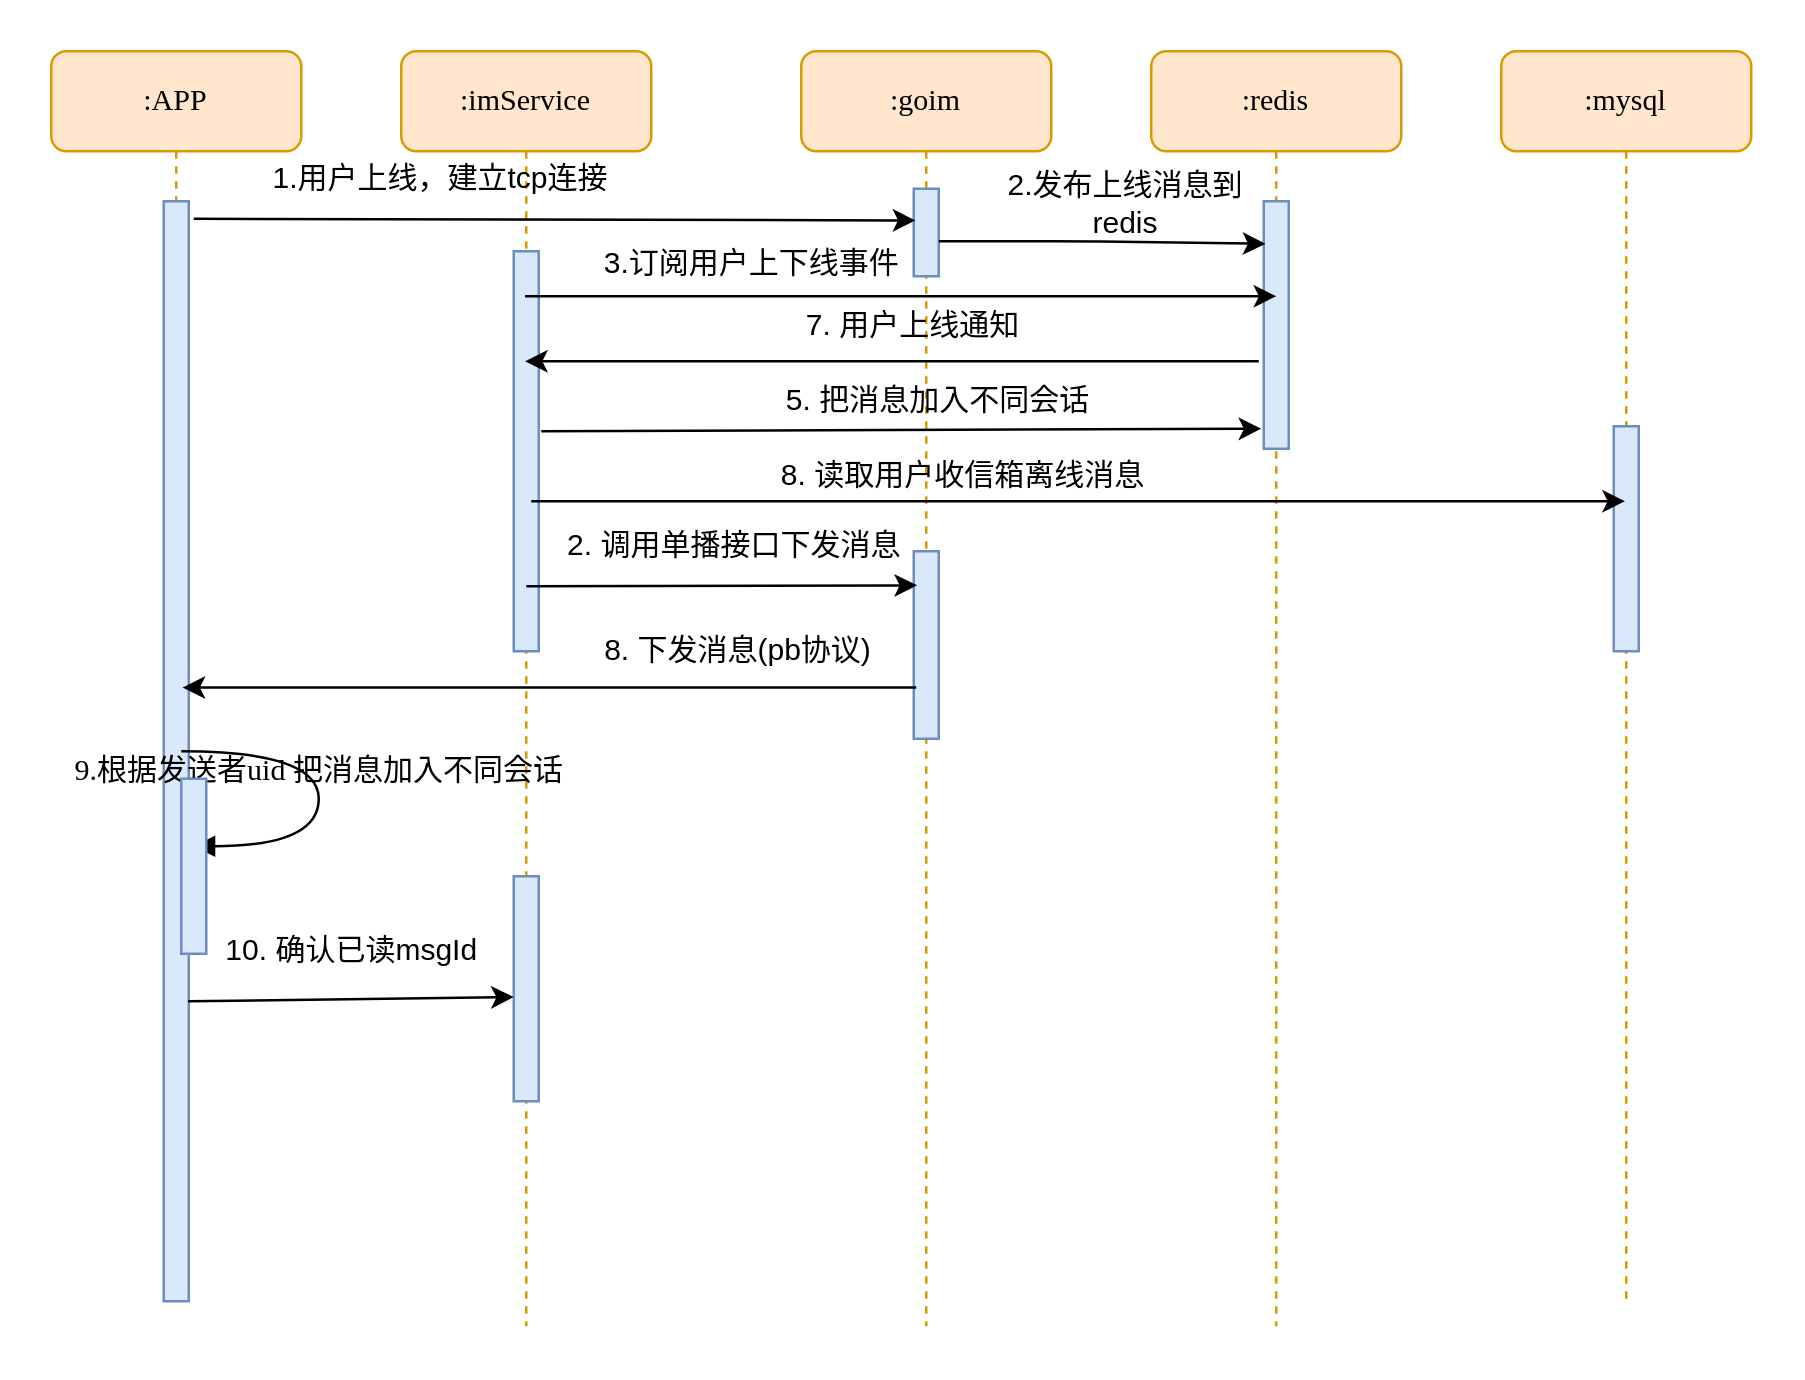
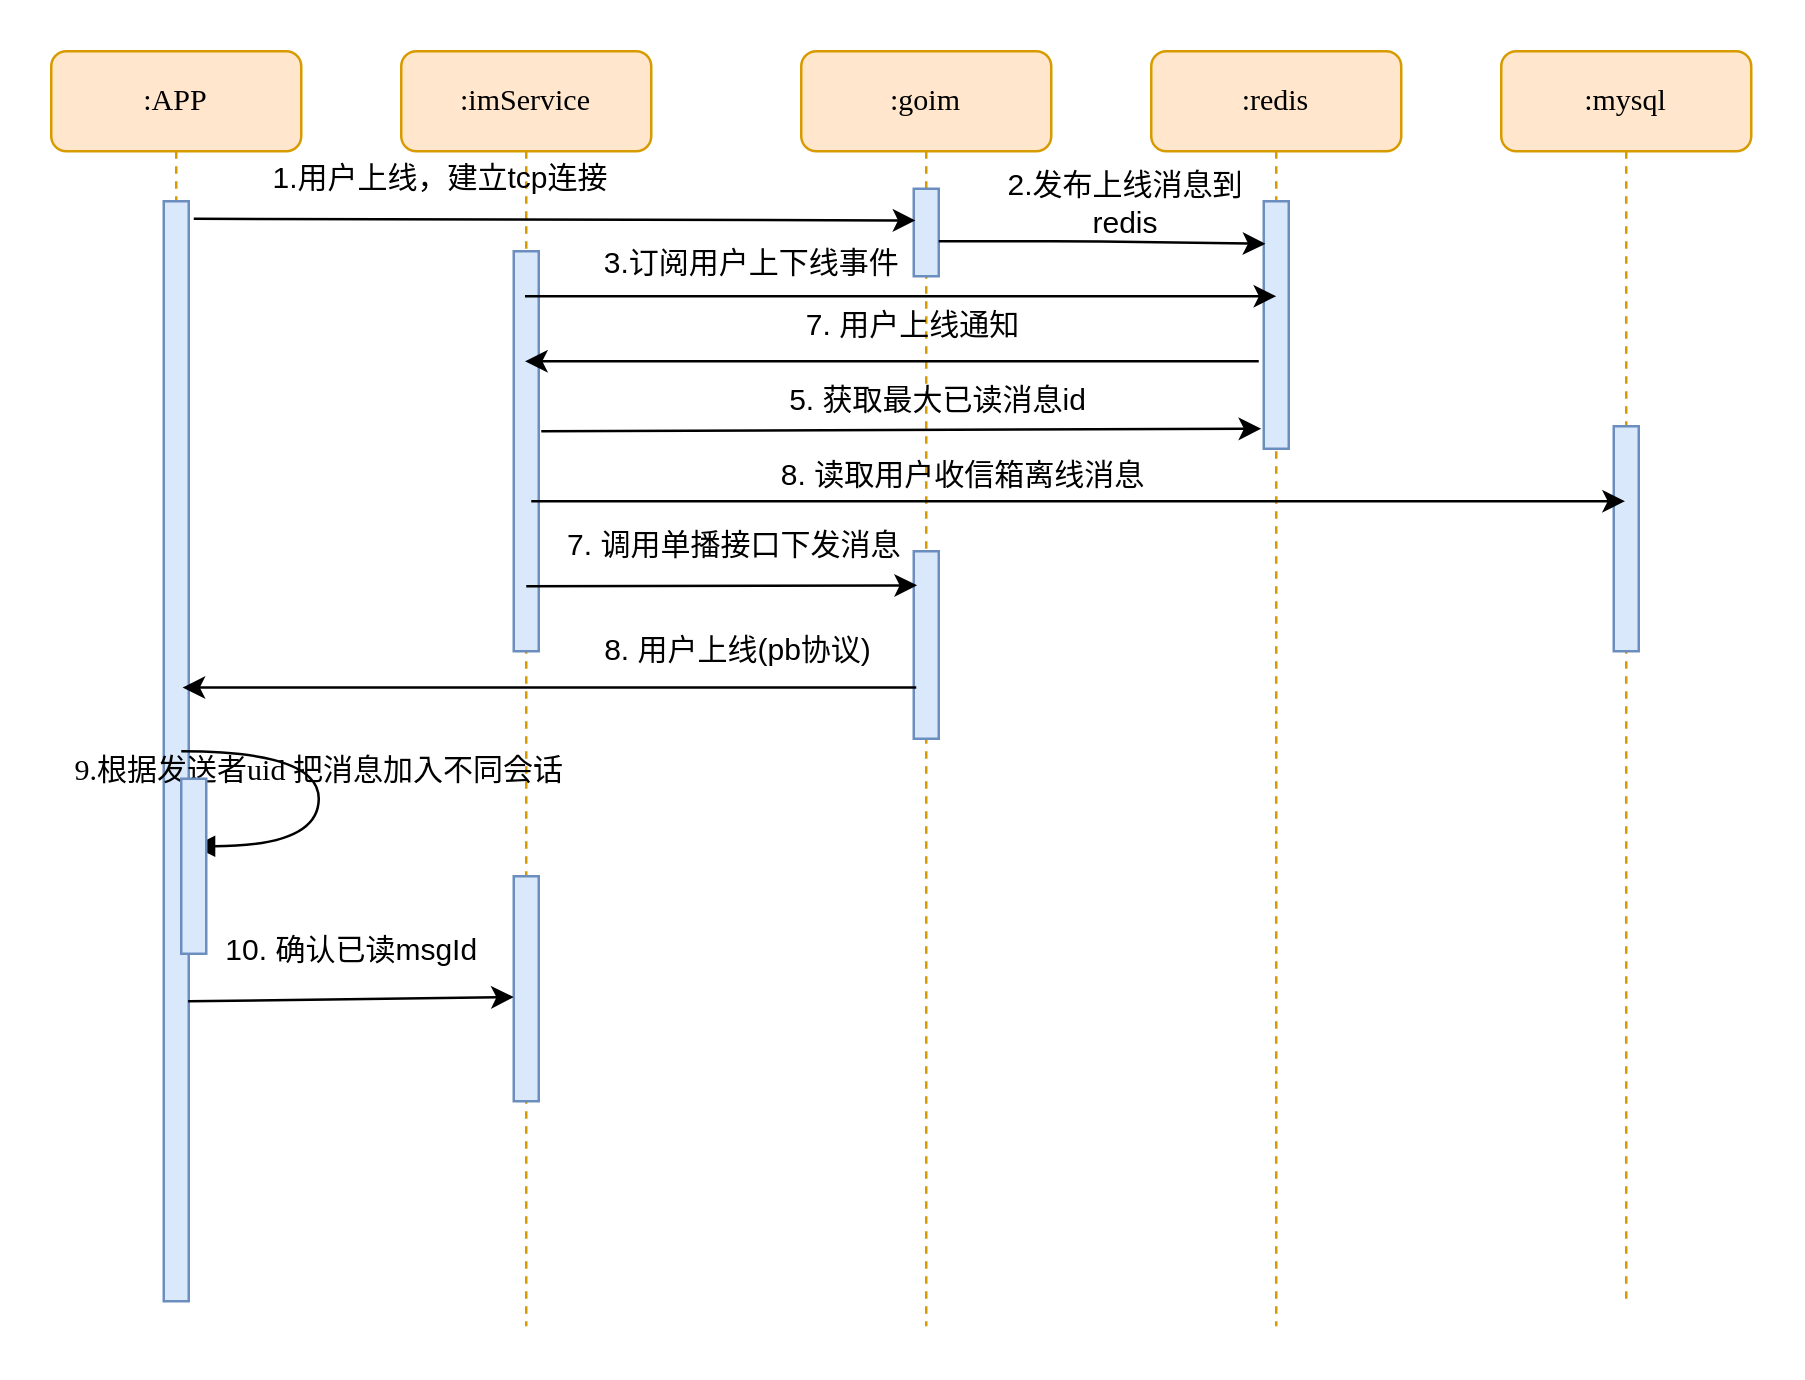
  <mxCell id="0" />
  <mxCell id="1" parent="0" />
  <mxCell id="2" value=":imService" style="shape=umlLifeline;perimeter=lifelinePerimeter;whiteSpace=wrap;html=1;container=1;collapsible=0;recursiveResize=0;outlineConnect=0;rounded=1;shadow=0;comic=0;labelBackgroundColor=none;strokeWidth=1;fontFamily=Verdana;fontSize=12;align=center;fillColor=#ffe6cc;strokeColor=#d79b00;" parent="1" vertex="1"><mxGeometry x="160" y="20" width="100" height="510" as="geometry" /></mxCell>
  <mxCell id="3" value="" style="html=1;points=[];perimeter=orthogonalPerimeter;rounded=0;shadow=0;comic=0;labelBackgroundColor=none;strokeWidth=1;fontFamily=Verdana;fontSize=12;align=center;fillColor=#dae8fc;strokeColor=#6c8ebf;" parent="2" vertex="1"><mxGeometry x="45" y="80" width="10" height="160" as="geometry" /></mxCell>
  <mxCell id="4" value="" style="html=1;points=[];perimeter=orthogonalPerimeter;rounded=0;shadow=0;comic=0;labelBackgroundColor=none;strokeWidth=1;fontFamily=Verdana;fontSize=12;align=center;fillColor=#dae8fc;strokeColor=#6c8ebf;" vertex="1" parent="2"><mxGeometry x="45" y="330" width="10" height="90" as="geometry" /></mxCell>
  <mxCell id="5" value=":goim" style="shape=umlLifeline;perimeter=lifelinePerimeter;whiteSpace=wrap;html=1;container=1;collapsible=0;recursiveResize=0;outlineConnect=0;rounded=1;shadow=0;comic=0;labelBackgroundColor=none;strokeWidth=1;fontFamily=Verdana;fontSize=12;align=center;fillColor=#ffe6cc;strokeColor=#d79b00;" parent="1" vertex="1"><mxGeometry x="320" y="20" width="100" height="510" as="geometry" /></mxCell>
  <mxCell id="6" value="" style="html=1;points=[];perimeter=orthogonalPerimeter;rounded=0;shadow=0;comic=0;labelBackgroundColor=none;strokeWidth=1;fontFamily=Verdana;fontSize=12;align=center;fillColor=#dae8fc;strokeColor=#6c8ebf;" parent="5" vertex="1"><mxGeometry x="45" y="200" width="10" height="75" as="geometry" /></mxCell>
  <mxCell id="7" value="" style="html=1;points=[];perimeter=orthogonalPerimeter;rounded=0;shadow=0;comic=0;labelBackgroundColor=none;strokeWidth=1;fontFamily=Verdana;fontSize=12;align=center;fillColor=#dae8fc;strokeColor=#6c8ebf;" parent="5" vertex="1"><mxGeometry x="45" y="55" width="10" height="35" as="geometry" /></mxCell>
  <mxCell id="8" value=":redis" style="shape=umlLifeline;perimeter=lifelinePerimeter;whiteSpace=wrap;html=1;container=1;collapsible=0;recursiveResize=0;outlineConnect=0;rounded=1;shadow=0;comic=0;labelBackgroundColor=none;strokeWidth=1;fontFamily=Verdana;fontSize=12;align=center;fillColor=#ffe6cc;strokeColor=#d79b00;" parent="1" vertex="1"><mxGeometry x="460" y="20" width="100" height="510" as="geometry" /></mxCell>
  <mxCell id="9" value="" style="html=1;points=[];perimeter=orthogonalPerimeter;rounded=0;shadow=0;comic=0;labelBackgroundColor=none;strokeWidth=1;fontFamily=Verdana;fontSize=12;align=center;fillColor=#dae8fc;strokeColor=#6c8ebf;" parent="8" vertex="1"><mxGeometry x="45" y="60" width="10" height="99" as="geometry" /></mxCell>
  <mxCell id="10" value=":mysql" style="shape=umlLifeline;perimeter=lifelinePerimeter;whiteSpace=wrap;html=1;container=1;collapsible=0;recursiveResize=0;outlineConnect=0;rounded=1;shadow=0;comic=0;labelBackgroundColor=none;strokeWidth=1;fontFamily=Verdana;fontSize=12;align=center;fillColor=#ffe6cc;strokeColor=#d79b00;" parent="1" vertex="1"><mxGeometry x="600" y="20" width="100" height="500" as="geometry" /></mxCell>
  <mxCell id="11" value=":APP" style="shape=umlLifeline;perimeter=lifelinePerimeter;whiteSpace=wrap;html=1;container=1;collapsible=0;recursiveResize=0;outlineConnect=0;rounded=1;shadow=0;comic=0;labelBackgroundColor=none;strokeWidth=1;fontFamily=Verdana;fontSize=12;align=center;fillColor=#ffe6cc;strokeColor=#d79b00;" parent="1" vertex="1"><mxGeometry x="20" y="20" width="100" height="500" as="geometry" /></mxCell>
  <mxCell id="12" value="" style="html=1;points=[];perimeter=orthogonalPerimeter;rounded=0;shadow=0;comic=0;labelBackgroundColor=none;strokeWidth=1;fontFamily=Verdana;fontSize=12;align=center;fillColor=#dae8fc;strokeColor=#6c8ebf;" parent="11" vertex="1"><mxGeometry x="45" y="60" width="10" height="440" as="geometry" /></mxCell>
  <mxCell id="13" value="" style="html=1;points=[];perimeter=orthogonalPerimeter;rounded=0;shadow=0;comic=0;labelBackgroundColor=none;strokeWidth=1;fontFamily=Verdana;fontSize=12;align=center;fillColor=#dae8fc;strokeColor=#6c8ebf;" parent="1" vertex="1"><mxGeometry x="645" y="170" width="10" height="90" as="geometry" /></mxCell>
  <mxCell id="14" value="9.根据发送者uid 把消息加入不同会话" style="html=1;verticalAlign=bottom;endArrow=block;labelBackgroundColor=none;fontFamily=Verdana;fontSize=12;elbow=vertical;edgeStyle=orthogonalEdgeStyle;curved=1;entryX=1;entryY=0.286;entryPerimeter=0;exitX=1.038;exitY=0.345;exitPerimeter=0;" parent="1" edge="1"><mxGeometry relative="1" as="geometry"><mxPoint x="72" y="300" as="sourcePoint" /><mxPoint x="77" y="338" as="targetPoint" /><Array as="points"><mxPoint x="127" y="300" /><mxPoint x="127" y="338" /></Array></mxGeometry></mxCell>
  <mxCell id="15" value="" style="html=1;points=[];perimeter=orthogonalPerimeter;rounded=0;shadow=0;comic=0;labelBackgroundColor=none;strokeWidth=1;fontFamily=Verdana;fontSize=12;align=center;fillColor=#dae8fc;strokeColor=#6c8ebf;" parent="1" vertex="1"><mxGeometry x="72" y="311" width="10" height="70" as="geometry" /></mxCell>
  <mxCell id="16" value="" style="endArrow=classic;html=1;entryX=0.133;entryY=0.182;entryDx=0;entryDy=0;entryPerimeter=0;" parent="1" target="6" edge="1"><mxGeometry width="50" height="50" relative="1" as="geometry"><mxPoint x="210" y="234" as="sourcePoint" /><mxPoint x="360" y="235" as="targetPoint" /></mxGeometry></mxCell>
- <mxCell id="17" value="2. 调用单播接口下发消息" style="text;html=1;strokeColor=none;fillColor=none;align=center;verticalAlign=middle;whiteSpace=wrap;rounded=0;" parent="1" vertex="1"><mxGeometry x="217" y="208" width="153" height="20" as="geometry" /></mxCell>
+ <mxCell id="17" value="7. 调用单播接口下发消息" style="text;html=1;strokeColor=none;fillColor=none;align=center;verticalAlign=middle;whiteSpace=wrap;rounded=0;" parent="1" vertex="1"><mxGeometry x="217" y="208" width="153" height="20" as="geometry" /></mxCell>
  <mxCell id="18" value="" style="endArrow=classic;html=1;" parent="1" target="10" edge="1"><mxGeometry width="50" height="50" relative="1" as="geometry"><mxPoint x="212" y="200" as="sourcePoint" /><mxPoint x="634" y="200" as="targetPoint" /></mxGeometry></mxCell>
- <mxCell id="19" value="8. 下发消息(pb协议)" style="text;html=1;strokeColor=none;fillColor=none;align=center;verticalAlign=middle;whiteSpace=wrap;rounded=0;" parent="1" vertex="1"><mxGeometry x="240" y="250" width="110" height="20" as="geometry" /></mxCell>
+ <mxCell id="19" value="8. 用户上线(pb协议)" style="text;html=1;strokeColor=none;fillColor=none;align=center;verticalAlign=middle;whiteSpace=wrap;rounded=0;" parent="1" vertex="1"><mxGeometry x="240" y="250" width="110" height="20" as="geometry" /></mxCell>
  <mxCell id="20" value="1.用户上线，建立tcp连接" style="text;html=1;strokeColor=none;fillColor=none;align=center;verticalAlign=middle;whiteSpace=wrap;rounded=0;" parent="1" vertex="1"><mxGeometry x="92" y="61" width="168" height="20" as="geometry" /></mxCell>
  <mxCell id="21" value="" style="endArrow=classic;html=1;entryX=0.067;entryY=0.362;entryDx=0;entryDy=0;entryPerimeter=0;exitX=1.2;exitY=0.016;exitDx=0;exitDy=0;exitPerimeter=0;" parent="1" source="12" target="7" edge="1"><mxGeometry width="50" height="50" relative="1" as="geometry"><mxPoint x="70" y="86" as="sourcePoint" /><mxPoint x="360" y="86" as="targetPoint" /></mxGeometry></mxCell>
  <mxCell id="22" value="" style="endArrow=classic;html=1;entryX=0.067;entryY=0.172;entryDx=0;entryDy=0;entryPerimeter=0;" parent="1" source="7" target="9" edge="1"><mxGeometry width="50" height="50" relative="1" as="geometry"><mxPoint x="380" y="96" as="sourcePoint" /><mxPoint x="500" y="96" as="targetPoint" /><Array as="points"><mxPoint x="430" y="96" /></Array></mxGeometry></mxCell>
  <mxCell id="23" value="2.发布上线消息到redis" style="text;html=1;strokeColor=none;fillColor=none;align=center;verticalAlign=middle;whiteSpace=wrap;rounded=0;" parent="1" vertex="1"><mxGeometry x="390" y="71" width="120" height="20" as="geometry" /></mxCell>
  <mxCell id="24" value="" style="endArrow=classic;html=1;" parent="1" edge="1"><mxGeometry width="50" height="50" relative="1" as="geometry"><mxPoint x="216" y="172" as="sourcePoint" /><mxPoint x="504" y="171" as="targetPoint" /></mxGeometry></mxCell>
  <mxCell id="25" value="7. 用户上线通知" style="text;html=1;strokeColor=none;fillColor=none;align=center;verticalAlign=middle;whiteSpace=wrap;rounded=0;" parent="1" vertex="1"><mxGeometry x="310" y="120" width="110" height="20" as="geometry" /></mxCell>
  <mxCell id="26" value="" style="endArrow=classic;html=1;" parent="1" edge="1"><mxGeometry width="50" height="50" relative="1" as="geometry"><mxPoint x="503" y="144" as="sourcePoint" /><mxPoint x="209.5" y="144" as="targetPoint" /></mxGeometry></mxCell>
  <mxCell id="27" value="" style="endArrow=classic;html=1;" parent="1" source="2" edge="1"><mxGeometry width="50" height="50" relative="1" as="geometry"><mxPoint x="385" y="118" as="sourcePoint" /><mxPoint x="510" y="118" as="targetPoint" /><Array as="points"><mxPoint x="440" y="118" /></Array></mxGeometry></mxCell>
  <mxCell id="28" value="3.订阅用户上下线事件" style="text;html=1;strokeColor=none;fillColor=none;align=center;verticalAlign=middle;whiteSpace=wrap;rounded=0;" parent="1" vertex="1"><mxGeometry x="240" y="95" width="121" height="20" as="geometry" /></mxCell>
- <mxCell id="29" value="5. 把消息加入不同会话" style="text;html=1;strokeColor=none;fillColor=none;align=center;verticalAlign=middle;whiteSpace=wrap;rounded=0;" parent="1" vertex="1"><mxGeometry x="310" y="150" width="130" height="20" as="geometry" /></mxCell>
+ <mxCell id="29" value="5. 获取最大已读消息id" style="text;html=1;strokeColor=none;fillColor=none;align=center;verticalAlign=middle;whiteSpace=wrap;rounded=0;" parent="1" vertex="1"><mxGeometry x="310" y="150" width="130" height="20" as="geometry" /></mxCell>
  <mxCell id="30" value="8. 读取用户收信箱离线消息" style="text;html=1;strokeColor=none;fillColor=none;align=center;verticalAlign=middle;whiteSpace=wrap;rounded=0;" parent="1" vertex="1"><mxGeometry x="300" y="180" width="170" height="20" as="geometry" /></mxCell>
  <mxCell id="31" value="" style="endArrow=classic;html=1;" parent="1" edge="1"><mxGeometry width="50" height="50" relative="1" as="geometry"><mxPoint x="366" y="274.5" as="sourcePoint" /><mxPoint x="72.5" y="274.5" as="targetPoint" /></mxGeometry></mxCell>
  <mxCell id="32" value="" style="endArrow=classic;html=1;entryX=0;entryY=0.537;entryDx=0;entryDy=0;entryPerimeter=0;" edge="1" parent="1" target="4"><mxGeometry width="50" height="50" relative="1" as="geometry"><mxPoint x="74.75" y="400" as="sourcePoint" /><mxPoint x="200" y="400" as="targetPoint" /></mxGeometry></mxCell>
  <mxCell id="33" value="10. 确认已读msgId" style="text;html=1;strokeColor=none;fillColor=none;align=center;verticalAlign=middle;whiteSpace=wrap;rounded=0;" vertex="1" parent="1"><mxGeometry x="64" y="370" width="153" height="20" as="geometry" /></mxCell>
